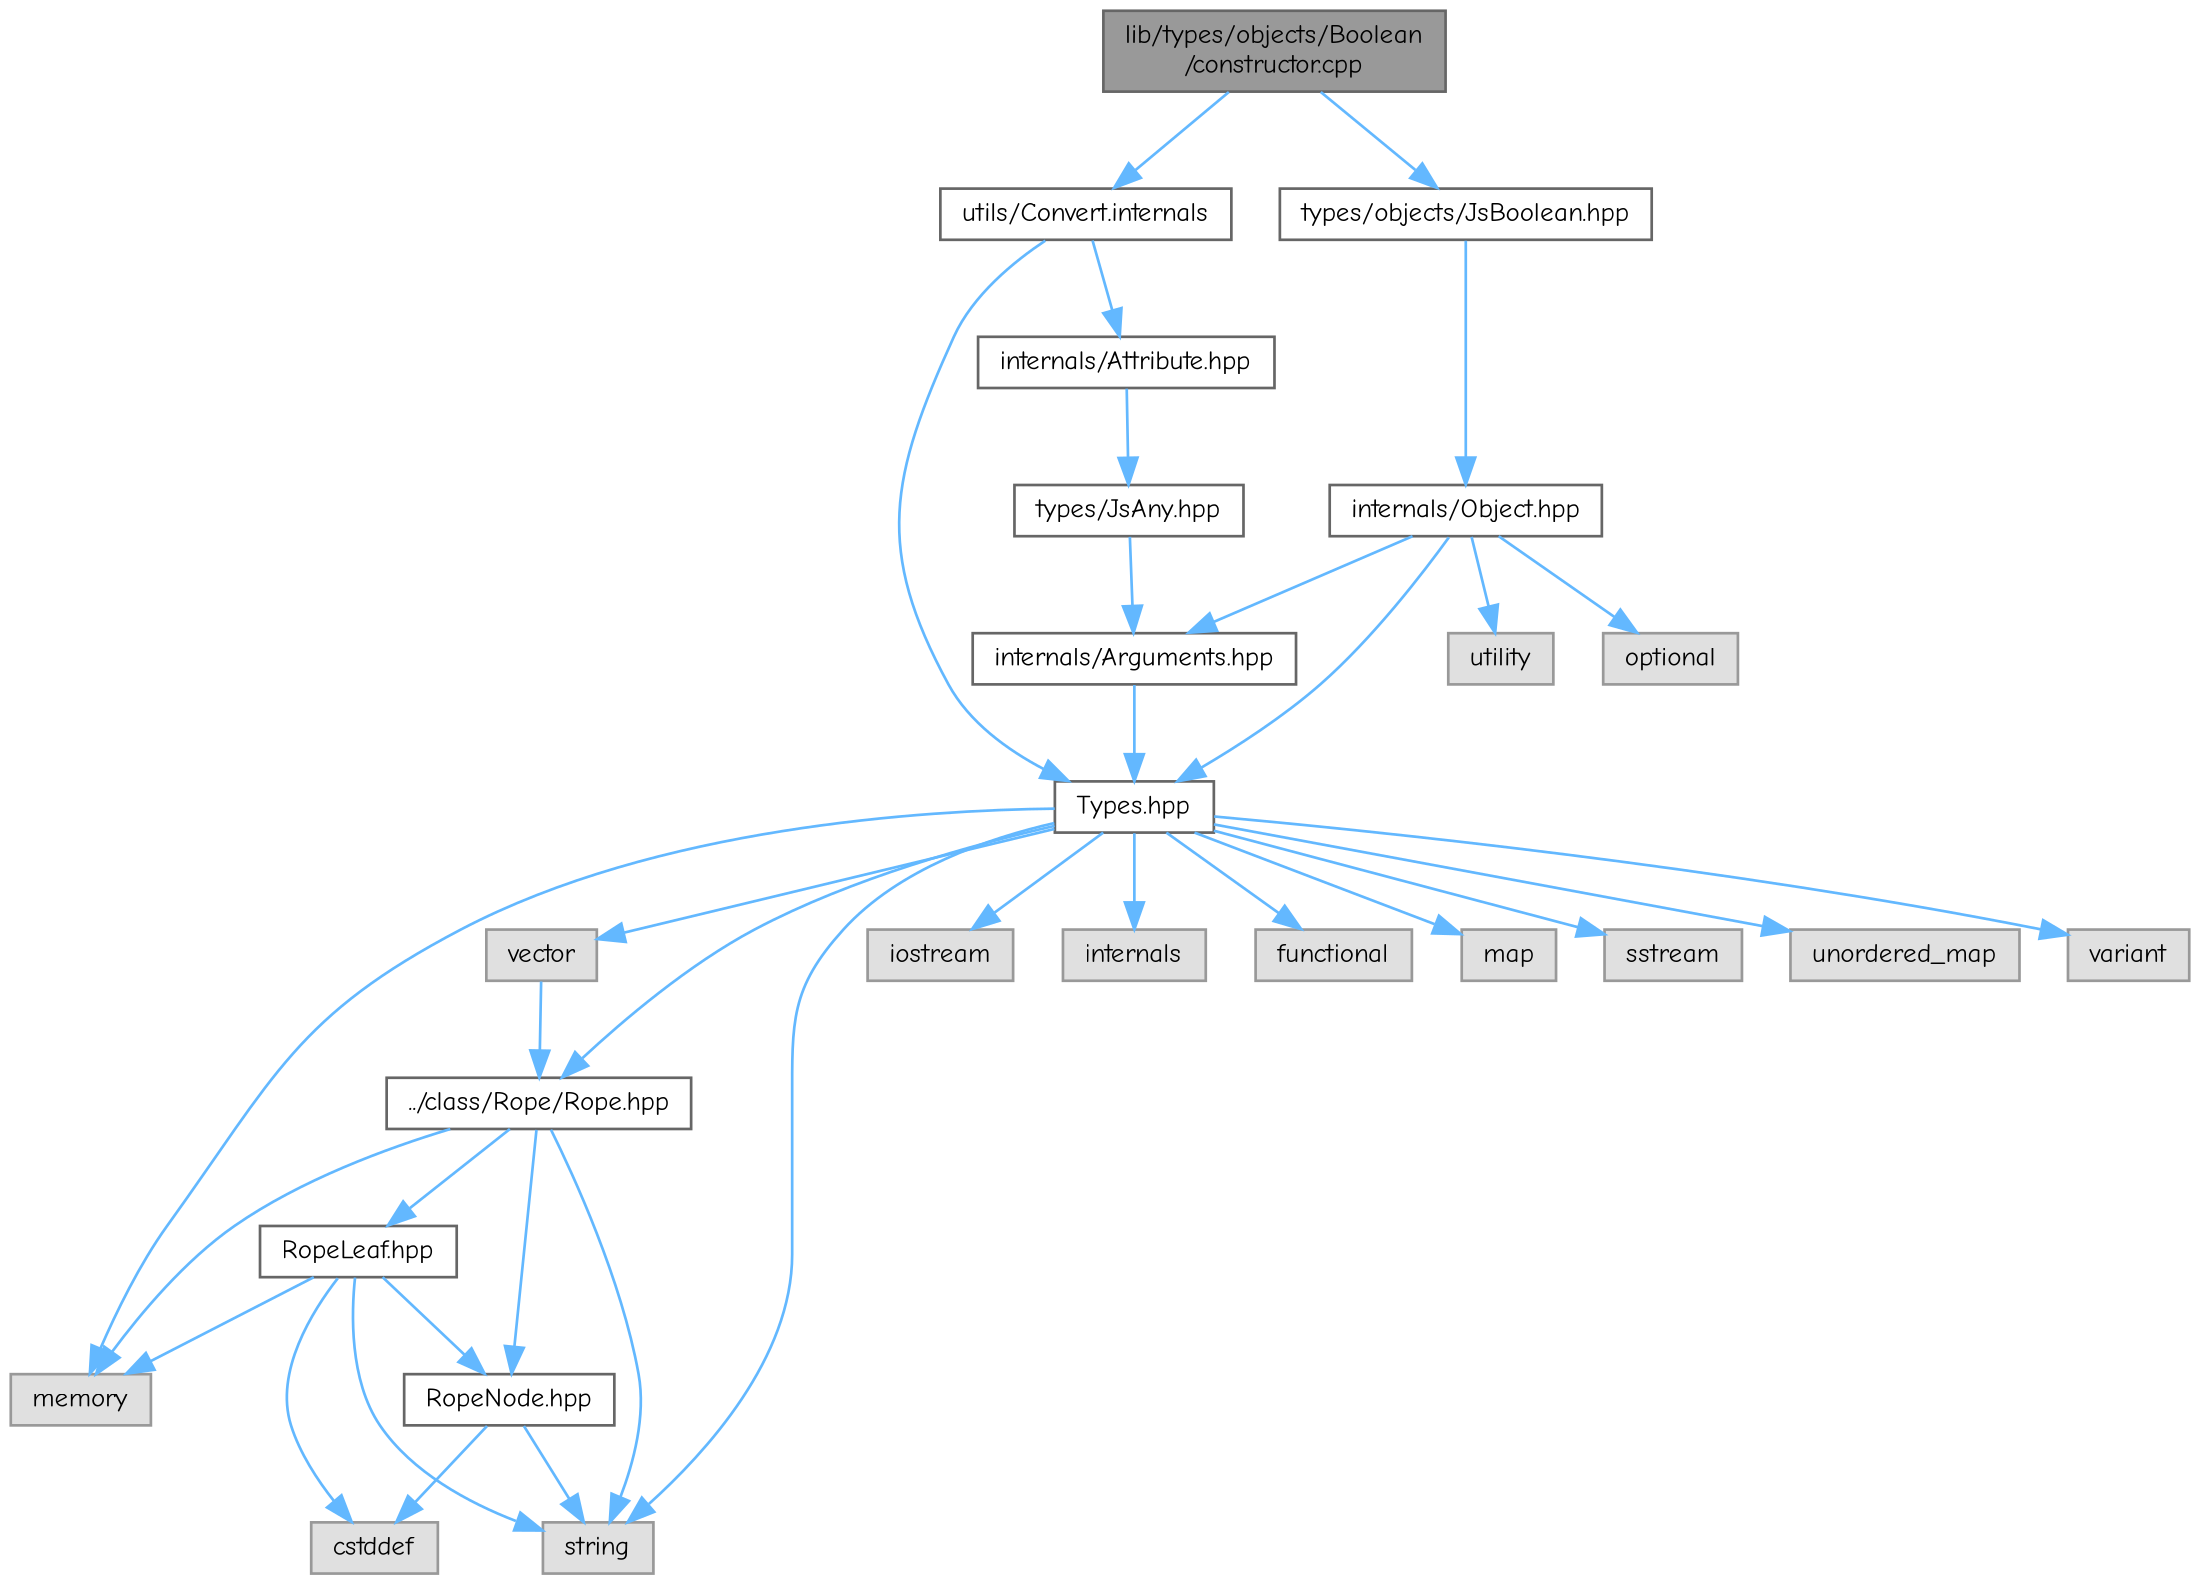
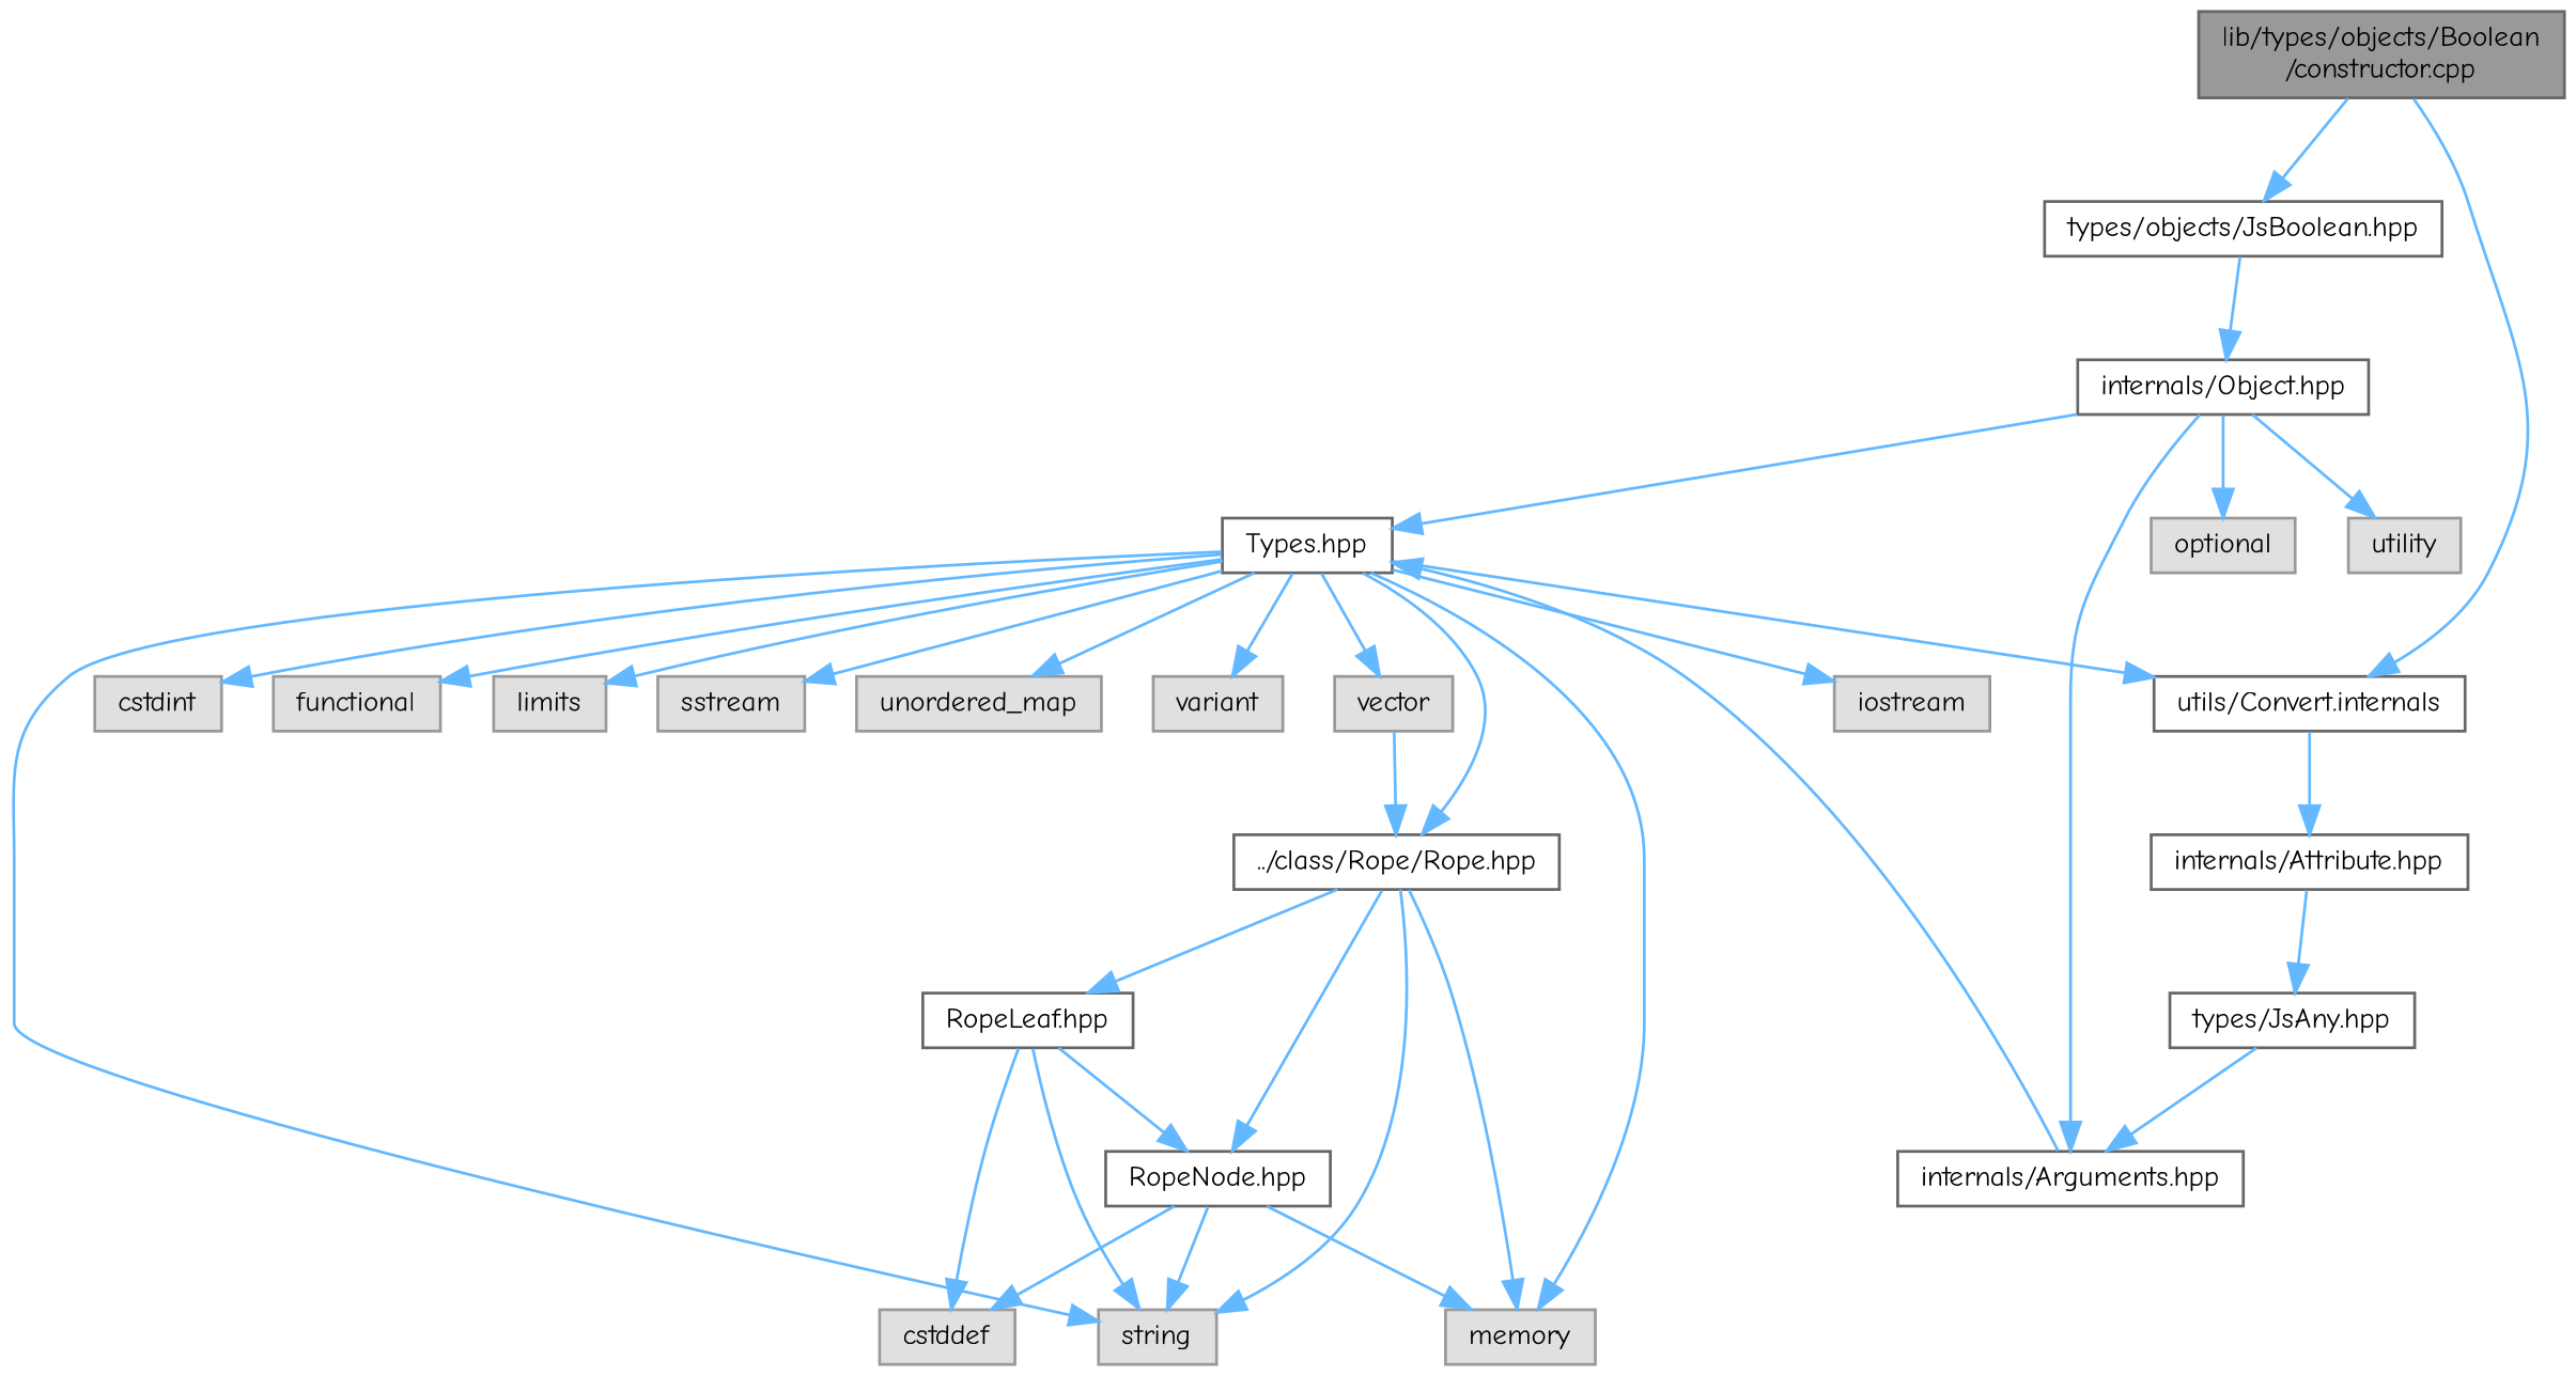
  digraph {
    fontname="Comic Neue"
    node [color=grey60 fillcolor="#E0E0E0" fontname="Comic Neue" fontsize=10 shape=box style=filled]
    edge [color=steelblue1 fontname="Comic Neue" fontsize=10 labelfontname=Helvetica labelfontsize=10 style=solid]
    n1 [color=gray40 fillcolor=grey60 fontcolor=black height=0.2 label="lib/types/objects/Boolean\l/constructor.cpp" width=0.4]
    n2 [color=grey40 fillcolor=white height=0.2 label="types/objects/JsBoolean.hpp" width=0.4]
    n3 [color=grey40 fillcolor=white height=0.2 label="utils/Convert.internals" width=0.4]
    n4 [color=grey40 fillcolor=white height=0.2 label="internals/Object.hpp" width=0.4]
    n5 [color=grey40 fillcolor=white height=0.2 label="Types.hpp" width=0.4]
    n6 [color=grey40 fillcolor=white height=0.2 label="internals/Attribute.hpp" width=0.4]
    n7 [height=0.2 label=optional width=0.4]
    n8 [height=0.2 label=utility width=0.4]
    n9 [color=grey40 fillcolor=white height=0.2 label="internals/Arguments.hpp" width=0.4]
    n10 [color=grey40 fillcolor=white height=0.2 label="types/JsAny.hpp" width=0.4]
    n11 [color=grey40 fillcolor=white height=0.2 label="../class/Rope/Rope.hpp" width=0.4]
    n12 [height=0.2 label=memory width=0.4]
    n13 [height=0.2 label=string width=0.4]
    n14 [height=0.2 label=iostream width=0.4]
    n15 [height=0.2 label=vector width=0.4]
-   n16 [height=0.2 label=internals width=0.4]
+   n16 [height=0.2 label=cstdint width=0.4]
    n17 [height=0.2 label=functional width=0.4]
-   n18 [height=0.2 label=map width=0.4]
+   n18 [height=0.2 label=limits width=0.4]
    n19 [height=0.2 label=sstream width=0.4]
    n20 [height=0.2 label=unordered_map width=0.4]
    n21 [height=0.2 label=variant width=0.4]
    n22 [color=grey40 fillcolor=white height=0.2 label="RopeLeaf.hpp" width=0.4]
    n23 [color=grey40 fillcolor=white height=0.2 label="RopeNode.hpp" width=0.4]
    n24 [height=0.2 label=cstddef width=0.4]
    n1 -> n2
    n1 -> n3
    n2 -> n4
-   n3 -> n5
+   n5 -> n3
    n3 -> n6
    n4 -> n5
    n4 -> n7
    n4 -> n8
    n4 -> n9
    n5 -> n11
    n5 -> n12
    n5 -> n13
    n5 -> n14
    n5 -> n15
    n5 -> n16
    n5 -> n17
    n5 -> n18
    n5 -> n19
    n5 -> n20
    n5 -> n21
    n6 -> n10
    n9 -> n5
    n10 -> n9
    n11 -> n12
    n11 -> n13
    n11 -> n22
    n11 -> n23
    n15 -> n11
    n22 -> n13
    n22 -> n23
    n22 -> n24
-   n22 -> n12
+   n23 -> n12
    n23 -> n13
    n23 -> n24
  }
